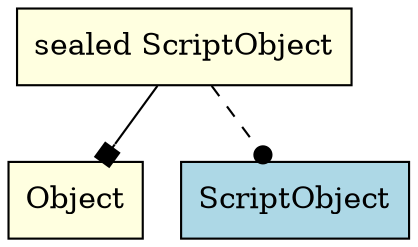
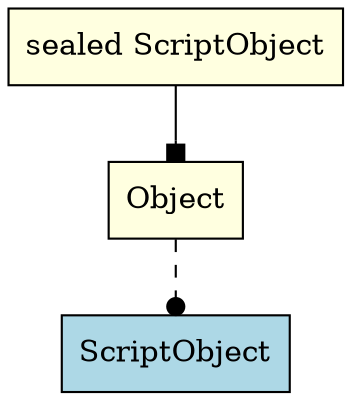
  digraph {
    node [fillcolor=lightyellow shape=rect style=filled]
    n1 [label="sealed ScriptObject"]
    Object
    ScriptObject [fillcolor=lightblue]
    n1 -> Object [arrowhead=box style=solid]
-   n1 -> ScriptObject [arrowhead=dot style=dashed]
+   Object -> ScriptObject [arrowhead=dot style=dashed]
  }
